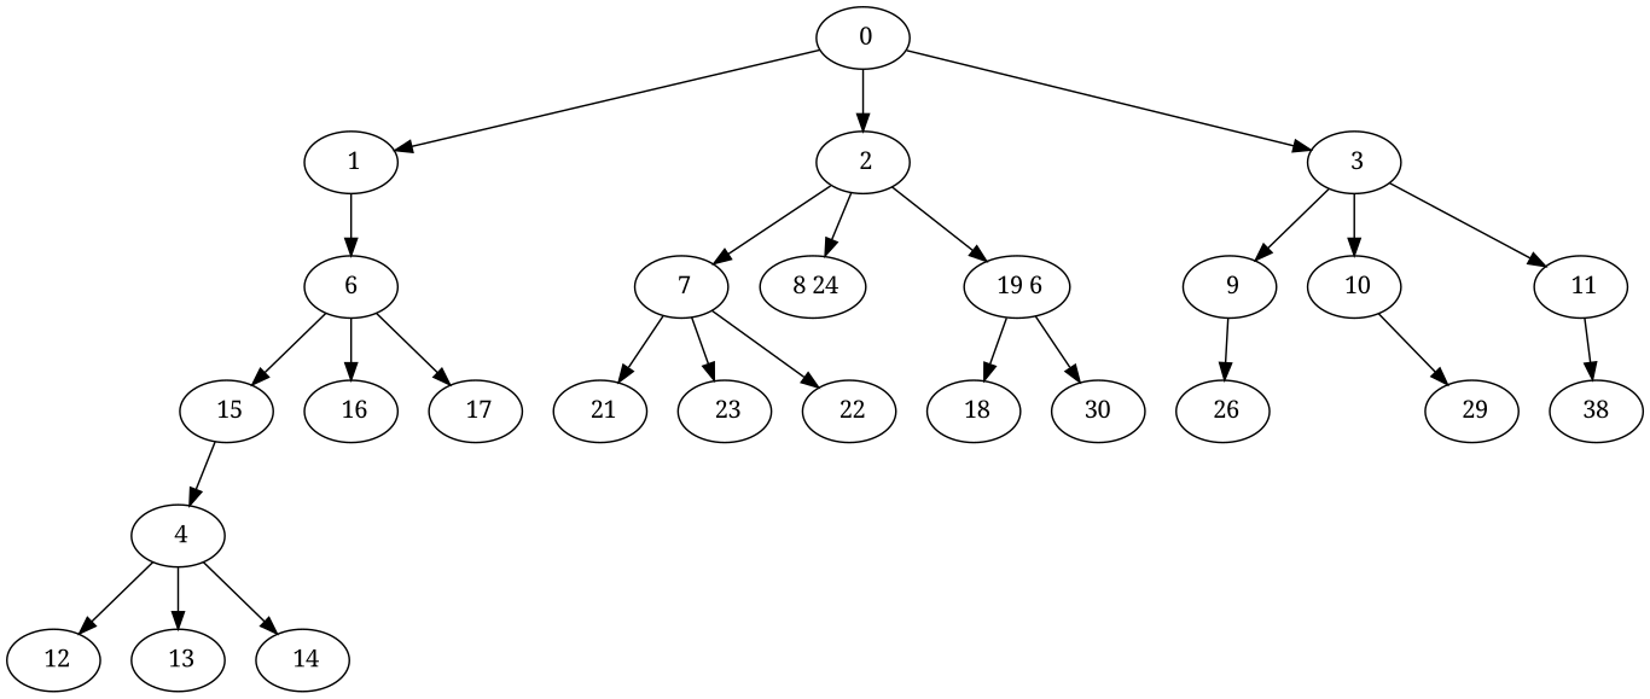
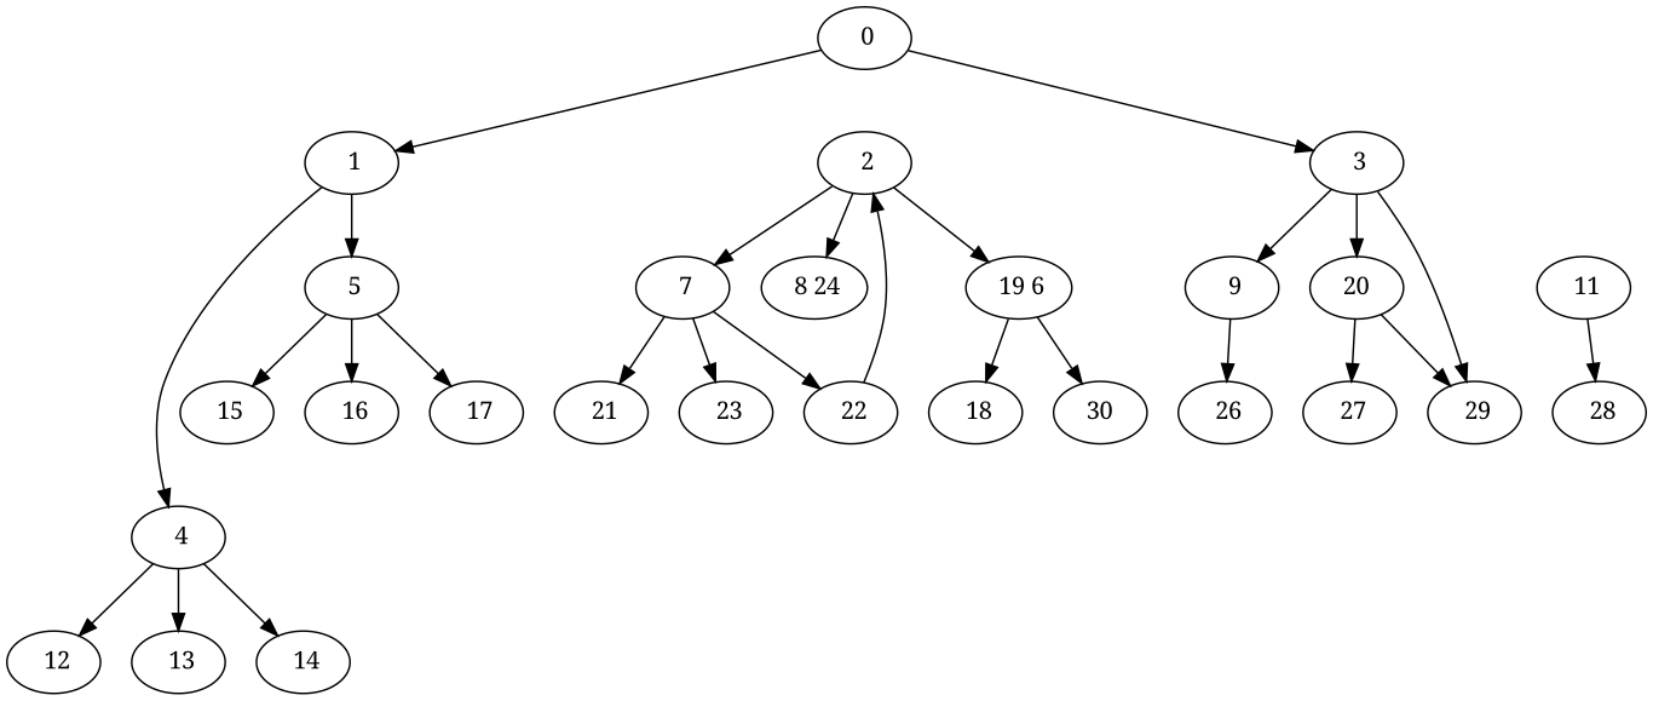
  digraph {
    fontname="Noto Serif"
    node [fontname="Noto Serif"]
    edge [fontname="Noto Serif"]
    " 0"
    " 1"
    " 2"
    " 3"
    " 4"
-   " 5" [label=6]
+   " 5"
    " 7"
    " 8 24"
    " 19 6"
    " 9"
-   " 10"
+   " 10" [label=20]
    " 11"
    " 12"
    " 13"
    " 14"
    " 15"
    " 16"
    " 17"
    " 21"
    " 22"
    " 23"
    " 18"
    n23 [label=30]
    " 26"
+   " 27"
    " 29"
-   " 28" [label=38]
+   " 28"
    " 0" -> " 1"
-   " 0" -> " 2"
+   " 22" -> " 2"
    " 0" -> " 3"
-   " 15" -> " 4"
+   " 1" -> " 4"
    " 1" -> " 5"
    " 2" -> " 7"
    " 2" -> " 8 24"
    " 2" -> " 19 6"
    " 3" -> " 9"
    " 3" -> " 10"
-   " 3" -> " 11"
+   " 3" -> " 29"
    " 4" -> " 12"
    " 4" -> " 13"
    " 4" -> " 14"
    " 5" -> " 15"
    " 5" -> " 16"
    " 5" -> " 17"
    " 7" -> " 21"
    " 7" -> " 22"
    " 7" -> " 23"
    " 19 6" -> " 18"
    " 19 6" -> n23
    " 9" -> " 26"
+   " 10" -> " 27"
    " 10" -> " 29"
    " 11" -> " 28"
  }
